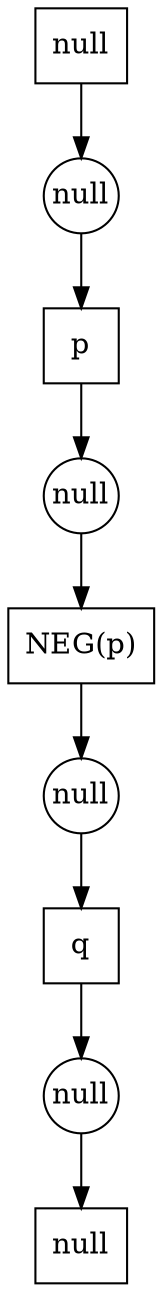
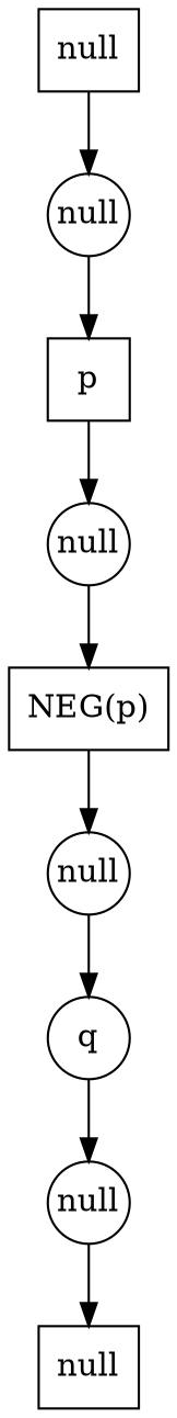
  digraph {
    rankdir=TB
    node [shape=rect]
    n1 [fixedsize=true label=null shape=circle width=.5]
    n2 [fixedsize=true label=null shape=circle width=.5]
    n3 [fixedsize=true label=null shape=circle width=.5]
    n4 [fixedsize=true label=null shape=circle width=.5]
    n5 [height=.5 label=null width=.5]
    n6 [height=.5 label=p width=.5]
    n7 [height=.5 label="NEG(p)" width=.5]
-   n8 [height=.5 label=q width=.5]
+   n8 [height=.5 label=q shape=circle width=.5]
    n9 [height=.5 label=null width=.5]
    subgraph sub_1 {
      color=gray
      shape=circle
      n1
      n2
      n3
      n4
    }
    subgraph sub_2 {
      n5
      n6
      n7
      n8
      n9
    }
    n1 -> n6
    n2 -> n7
    n3 -> n8
    n4 -> n9
    n5 -> n1
    n6 -> n2
    n7 -> n3
    n8 -> n4
  }
